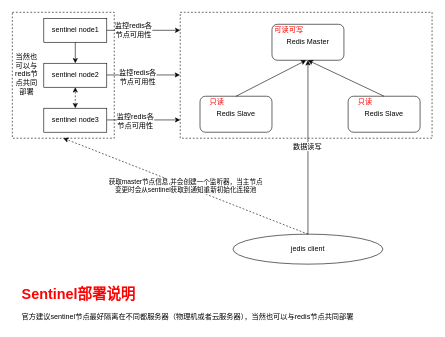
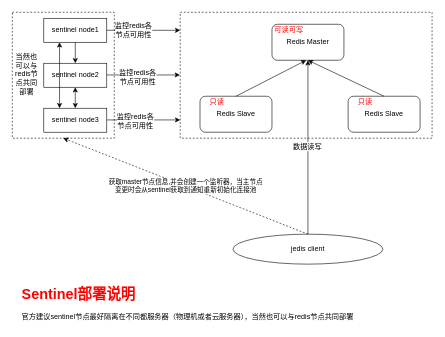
  <mxCell id="0" />
  <mxCell id="1" parent="0" />
  <mxCell id="2" value="" style="rounded=0;whiteSpace=wrap;html=1;dashed=1;" vertex="1" parent="1"><mxGeometry x="300" y="20" width="420" height="210" as="geometry" /></mxCell>
  <mxCell id="3" value="Redis Master" style="rounded=1;whiteSpace=wrap;html=1;" vertex="1" parent="1"><mxGeometry x="453" y="40" width="120" height="60" as="geometry" /></mxCell>
  <mxCell id="4" value="Redis Slave" style="rounded=1;whiteSpace=wrap;html=1;" vertex="1" parent="1"><mxGeometry x="333" y="160" width="120" height="60" as="geometry" /></mxCell>
  <mxCell id="5" value="Redis Slave" style="rounded=1;whiteSpace=wrap;html=1;" vertex="1" parent="1"><mxGeometry x="580" y="160" width="120" height="60" as="geometry" /></mxCell>
  <mxCell id="6" value="" style="endArrow=classic;html=1;exitX=0.5;exitY=0;exitDx=0;exitDy=0;" edge="1" parent="1" source="4"><mxGeometry width="50" height="50" relative="1" as="geometry"><mxPoint x="460" y="150" as="sourcePoint" /><mxPoint x="510" y="100" as="targetPoint" /></mxGeometry></mxCell>
  <mxCell id="7" value="" style="endArrow=classic;html=1;exitX=0.5;exitY=0;exitDx=0;exitDy=0;entryX=0.5;entryY=1;entryDx=0;entryDy=0;" edge="1" parent="1" source="5" target="3"><mxGeometry width="50" height="50" relative="1" as="geometry"><mxPoint x="500" y="150" as="sourcePoint" /><mxPoint x="550" y="100" as="targetPoint" /></mxGeometry></mxCell>
  <mxCell id="8" value="可读可写" style="text;html=1;strokeColor=none;fillColor=none;align=center;verticalAlign=middle;whiteSpace=wrap;rounded=0;dashed=1;fontColor=#FF0000;" vertex="1" parent="1"><mxGeometry x="453" y="40" width="57" height="20" as="geometry" /></mxCell>
  <mxCell id="9" value="只读" style="text;html=1;strokeColor=none;fillColor=none;align=center;verticalAlign=middle;whiteSpace=wrap;rounded=0;dashed=1;fontColor=#FF0000;" vertex="1" parent="1"><mxGeometry x="333" y="160" width="57" height="20" as="geometry" /></mxCell>
  <mxCell id="10" value="只读" style="text;html=1;strokeColor=none;fillColor=none;align=center;verticalAlign=middle;whiteSpace=wrap;rounded=0;dashed=1;fontColor=#FF0000;" vertex="1" parent="1"><mxGeometry x="580" y="160" width="57" height="20" as="geometry" /></mxCell>
  <mxCell id="11" value="" style="rounded=0;whiteSpace=wrap;html=1;dashed=1;fontColor=#FF0000;" vertex="1" parent="1"><mxGeometry x="20" y="20" width="170" height="210" as="geometry" /></mxCell>
  <mxCell id="12" value="sentinel node1" style="rounded=0;whiteSpace=wrap;html=1;fontColor=#000000;" vertex="1" parent="1"><mxGeometry x="72.5" y="30" width="105" height="40" as="geometry" /></mxCell>
  <mxCell id="13" value="sentinel node2" style="rounded=0;whiteSpace=wrap;html=1;fontColor=#000000;" vertex="1" parent="1"><mxGeometry x="72.5" y="105" width="105" height="40" as="geometry" /></mxCell>
  <mxCell id="14" value="sentinel node3" style="rounded=0;whiteSpace=wrap;html=1;fontColor=#000000;" vertex="1" parent="1"><mxGeometry x="72.5" y="180" width="105" height="40" as="geometry" /></mxCell>
  <mxCell id="15" value="" style="endArrow=classic;html=1;fontColor=#000000;exitX=1;exitY=0.5;exitDx=0;exitDy=0;entryX=0;entryY=0.143;entryDx=0;entryDy=0;entryPerimeter=0;" edge="1" parent="1" source="12" target="2"><mxGeometry width="50" height="50" relative="1" as="geometry"><mxPoint x="190" y="80" as="sourcePoint" /><mxPoint x="240" y="30" as="targetPoint" /></mxGeometry></mxCell>
  <mxCell id="16" value="监控redis各&lt;br&gt;节点可用性" style="text;html=1;resizable=0;points=[];align=center;verticalAlign=middle;labelBackgroundColor=#ffffff;fontColor=#000000;" vertex="1" connectable="0" parent="15"><mxGeometry x="-0.279" y="2" relative="1" as="geometry"><mxPoint as="offset" /></mxGeometry></mxCell>
  <mxCell id="17" value="" style="endArrow=classic;html=1;fontColor=#000000;exitX=1;exitY=0.5;exitDx=0;exitDy=0;entryX=0;entryY=0.143;entryDx=0;entryDy=0;entryPerimeter=0;" edge="1" parent="1"><mxGeometry width="50" height="50" relative="1" as="geometry"><mxPoint x="177.5" y="124.5" as="sourcePoint" /><mxPoint x="299.5" y="124.5" as="targetPoint" /></mxGeometry></mxCell>
  <mxCell id="18" value="监控redis各&lt;br&gt;节点可用性" style="text;html=1;resizable=0;points=[];align=center;verticalAlign=middle;labelBackgroundColor=#ffffff;fontColor=#000000;" vertex="1" connectable="0" parent="17"><mxGeometry x="-0.156" y="-2" relative="1" as="geometry"><mxPoint y="1" as="offset" /></mxGeometry></mxCell>
  <mxCell id="19" value="" style="endArrow=classic;html=1;fontColor=#000000;exitX=1;exitY=0.5;exitDx=0;exitDy=0;entryX=0;entryY=0.143;entryDx=0;entryDy=0;entryPerimeter=0;" edge="1" parent="1"><mxGeometry width="50" height="50" relative="1" as="geometry"><mxPoint x="178" y="199.5" as="sourcePoint" /><mxPoint x="300" y="199.5" as="targetPoint" /></mxGeometry></mxCell>
  <mxCell id="20" value="监控redis各&lt;br&gt;节点可用性" style="text;html=1;resizable=0;points=[];align=center;verticalAlign=middle;labelBackgroundColor=#ffffff;fontColor=#000000;" vertex="1" connectable="0" parent="19"><mxGeometry x="-0.246" relative="1" as="geometry"><mxPoint y="1" as="offset" /></mxGeometry></mxCell>
  <mxCell id="21" value="" style="endArrow=none;startArrow=classic;html=1;fontColor=#33001A;entryX=0.5;entryY=1;entryDx=0;entryDy=0;exitX=0.5;exitY=0;exitDx=0;exitDy=0;" edge="1" parent="1" source="13" target="12"><mxGeometry width="50" height="50" relative="1" as="geometry"><mxPoint x="100" y="120" as="sourcePoint" /><mxPoint x="150" y="70" as="targetPoint" /></mxGeometry></mxCell>
- <mxCell id="22" value="" style="endArrow=classic;startArrow=classic;html=1;fontColor=#33001A;exitX=0.5;exitY=0;exitDx=0;exitDy=0;entryX=0.5;entryY=1;entryDx=0;entryDy=0;dashed=1;" edge="1" parent="1" source="14" target="13"><mxGeometry width="50" height="50" relative="1" as="geometry"><mxPoint x="100" y="190" as="sourcePoint" /><mxPoint x="150" y="140" as="targetPoint" /></mxGeometry></mxCell>
+ <mxCell id="22" value="" style="endArrow=classic;startArrow=classic;html=1;fontColor=#33001A;exitX=0.5;exitY=0;exitDx=0;exitDy=0;entryX=0.5;entryY=1;entryDx=0;entryDy=0;" edge="1" parent="1" source="14" target="13"><mxGeometry width="50" height="50" relative="1" as="geometry"><mxPoint x="100" y="190" as="sourcePoint" /><mxPoint x="150" y="140" as="targetPoint" /></mxGeometry></mxCell>
+ <mxCell id="23" value="" style="endArrow=classic;startArrow=classic;html=1;fontColor=#33001A;exitX=0.25;exitY=0;exitDx=0;exitDy=0;entryX=0.25;entryY=1;entryDx=0;entryDy=0;" edge="1" parent="1" source="14" target="12"><mxGeometry width="50" height="50" relative="1" as="geometry"><mxPoint x="70" y="120" as="sourcePoint" /><mxPoint x="120" y="70" as="targetPoint" /></mxGeometry></mxCell>
  <mxCell id="24" value="当然也可以与redis节点共同部署" style="text;html=1;strokeColor=none;fillColor=none;align=center;verticalAlign=middle;whiteSpace=wrap;rounded=0;fontColor=#000000;labelBackgroundColor=#ffffff;" vertex="1" parent="1"><mxGeometry x="24" y="33" width="40" height="180" as="geometry" /></mxCell>
  <mxCell id="25" value="jedis client" style="ellipse;whiteSpace=wrap;html=1;labelBackgroundColor=#ffffff;fontColor=#000000;" vertex="1" parent="1"><mxGeometry x="388" y="390" width="250" height="50" as="geometry" /></mxCell>
  <mxCell id="26" value="" style="endArrow=classic;html=1;fontColor=#000000;" edge="1" parent="1" source="25"><mxGeometry width="50" height="50" relative="1" as="geometry"><mxPoint x="480" y="280" as="sourcePoint" /><mxPoint x="513" y="100" as="targetPoint" /></mxGeometry></mxCell>
  <mxCell id="27" value="数据读写" style="text;html=1;resizable=0;points=[];align=center;verticalAlign=middle;labelBackgroundColor=#ffffff;fontColor=#000000;" vertex="1" connectable="0" parent="26"><mxGeometry x="0.013" y="2" relative="1" as="geometry"><mxPoint as="offset" /></mxGeometry></mxCell>
  <mxCell id="28" value="获取master节点信息,并会创建一个监听器，当主节点&lt;br&gt;变更时会从sentinel获取到通知重新初始化连接池" style="endArrow=classic;html=1;fontColor=#000000;exitX=0.5;exitY=0;exitDx=0;exitDy=0;entryX=0.5;entryY=1;entryDx=0;entryDy=0;dashed=1;" edge="1" parent="1" source="25" target="11"><mxGeometry width="50" height="50" relative="1" as="geometry"><mxPoint x="80" y="280" as="sourcePoint" /><mxPoint x="130" y="230" as="targetPoint" /></mxGeometry></mxCell>
  <mxCell id="29" value="&lt;h1&gt;&lt;font color=&quot;#ff0000&quot;&gt;Sentinel部署说明&lt;/font&gt;&lt;/h1&gt;&lt;p&gt;官方建议sentinel节点最好隔离在不同都服务器（物理机或者云服务器），当然也可以与redis节点共同部署&lt;/p&gt;" style="text;html=1;strokeColor=none;fillColor=none;spacing=5;spacingTop=-20;whiteSpace=wrap;overflow=hidden;rounded=0;labelBackgroundColor=#ffffff;fontColor=#000000;" vertex="1" parent="1"><mxGeometry x="31" y="470" width="666" height="70" as="geometry" /></mxCell>
